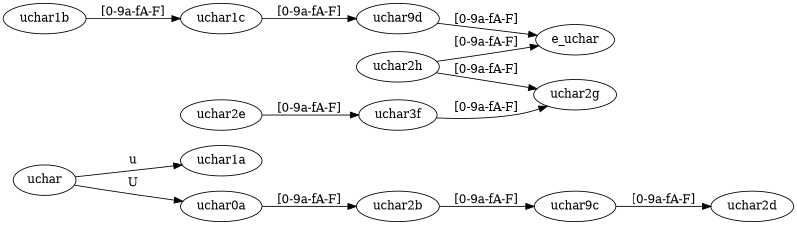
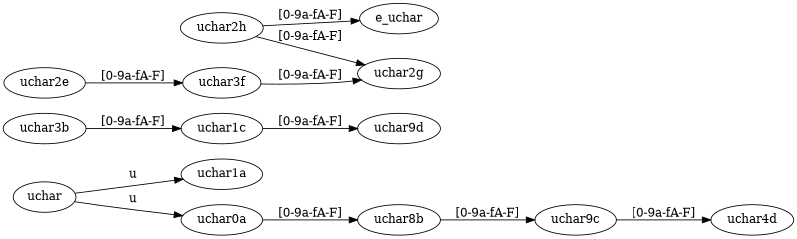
  digraph {
    rankdir=LR
    uchar
    uchar1a
    n3 [label=uchar0a]
-   uchar2b
-   uchar1b
+   uchar2b [label=uchar8b]
+   uchar1b [label=uchar3b]
    uchar1c
    n7 [label=uchar9d]
    e_uchar
    n9 [label=uchar9c]
-   uchar2d
+   uchar2d [label=uchar4d]
    n11 [label=uchar3f]
    uchar2e
    uchar2g
    uchar2h
    uchar -> uchar1a [label=u]
-   uchar -> n3 [label=U]
+   uchar -> n3 [label=u]
    n3 -> uchar2b [label="[0-9a-fA-F]"]
    uchar2b -> n9 [label="[0-9a-fA-F]"]
    uchar1b -> uchar1c [label="[0-9a-fA-F]"]
    uchar1c -> n7 [label="[0-9a-fA-F]"]
-   n7 -> e_uchar [label="[0-9a-fA-F]"]
    n9 -> uchar2d [label="[0-9a-fA-F]"]
    n11 -> uchar2g [label="[0-9a-fA-F]"]
    uchar2e -> n11 [label="[0-9a-fA-F]"]
    uchar2h -> e_uchar [label="[0-9a-fA-F]"]
    uchar2h -> uchar2g [label="[0-9a-fA-F]"]
  }
